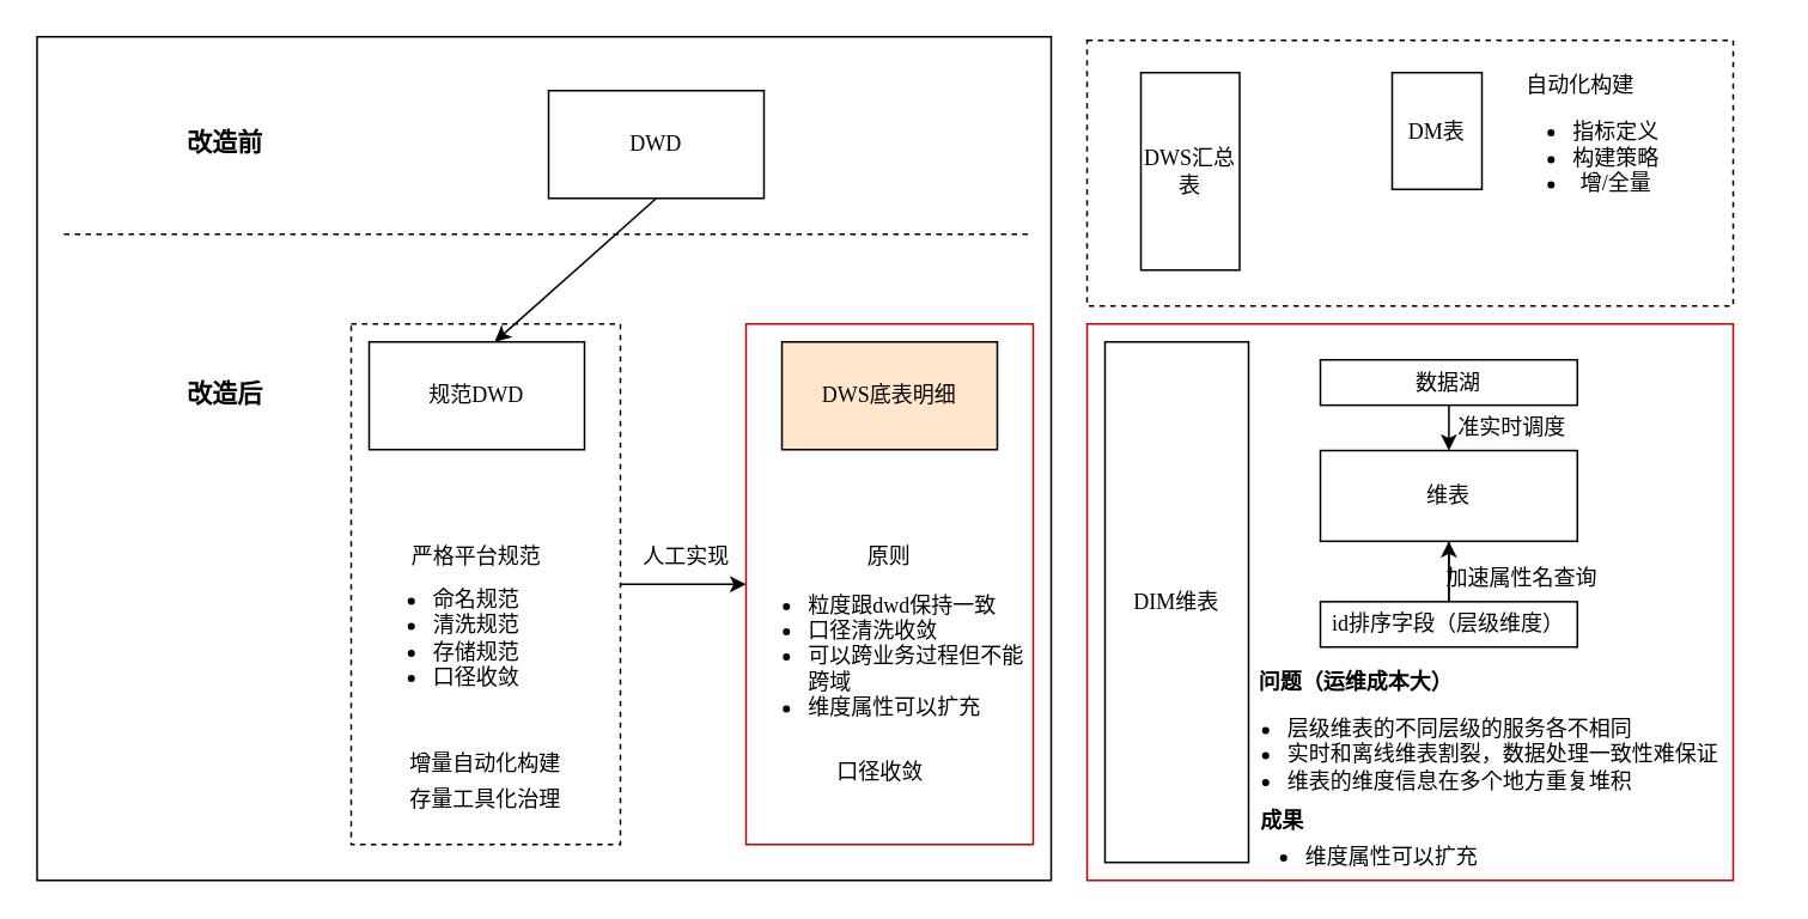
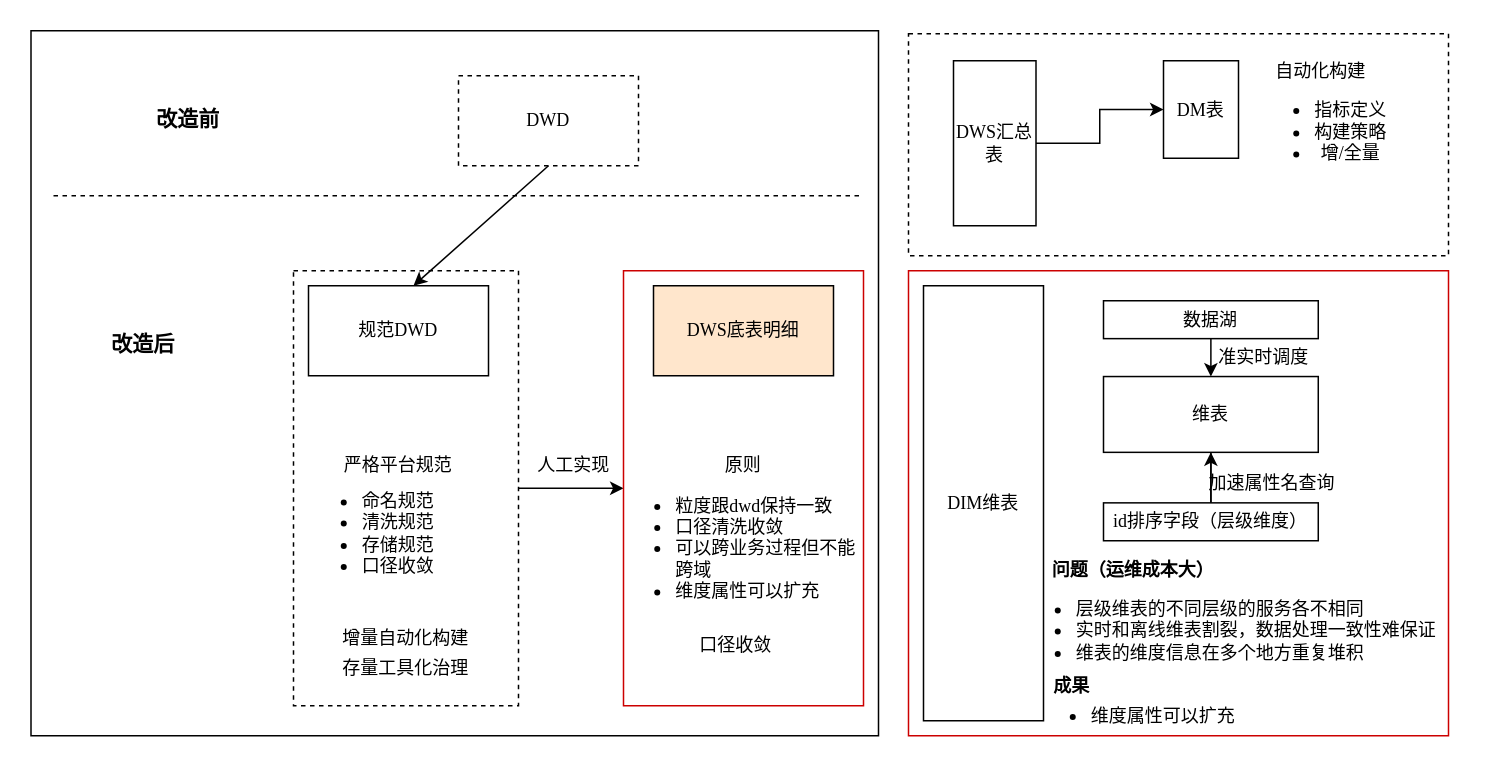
  <mxCell id="0" />
  <mxCell id="1" parent="0" />
  <mxCell id="2" style="edgeStyle=orthogonalEdgeStyle;rounded=0;orthogonalLoop=1;jettySize=auto;html=1;exitX=0.5;exitY=1;exitDx=0;exitDy=0;entryX=0.5;entryY=0;entryDx=0;entryDy=0;fontFamily=微软雅黑;" parent="1" source="3" target="6" edge="1"><mxGeometry relative="1" as="geometry" /></mxCell>
  <mxCell id="3" value="数据湖" style="rounded=0;whiteSpace=wrap;html=1;fontFamily=微软雅黑;" parent="1" vertex="1"><mxGeometry x="255" y="250" width="250" height="30" as="geometry" /></mxCell>
  <mxCell id="4" style="edgeStyle=orthogonalEdgeStyle;rounded=0;orthogonalLoop=1;jettySize=auto;html=1;exitX=0.5;exitY=0;exitDx=0;exitDy=0;entryX=0.5;entryY=1;entryDx=0;entryDy=0;fontFamily=微软雅黑;" parent="1" source="5" target="6" edge="1"><mxGeometry relative="1" as="geometry" /></mxCell>
  <mxCell id="5" value="id排序字段（层级维度）" style="rounded=0;whiteSpace=wrap;html=1;fontFamily=微软雅黑;" parent="1" vertex="1"><mxGeometry x="255" y="410" width="250" height="30" as="geometry" /></mxCell>
  <mxCell id="6" value="维表" style="rounded=0;whiteSpace=wrap;html=1;fontFamily=微软雅黑;" parent="1" vertex="1"><mxGeometry x="255" y="310" width="250" height="60" as="geometry" /></mxCell>
  <mxCell id="7" value="准实时调度" style="text;html=1;strokeColor=none;fillColor=none;align=center;verticalAlign=middle;whiteSpace=wrap;rounded=0;fontFamily=微软雅黑;" parent="1" vertex="1"><mxGeometry x="385" y="280" width="70" height="30" as="geometry" /></mxCell>
  <mxCell id="8" value="加速后端属性名查询" style="text;html=1;strokeColor=none;fillColor=none;align=center;verticalAlign=middle;whiteSpace=wrap;rounded=0;fontFamily=微软雅黑;" parent="1" vertex="1"><mxGeometry x="385" y="380" width="110" height="30" as="geometry" /></mxCell>
  <mxCell id="9" value="" style="rounded=0;whiteSpace=wrap;html=1;fontFamily=微软雅黑;" diagramCategory="general" diagramName="Rectangle" vertex="1" parent="1"><mxGeometry x="20" y="20" width="565" height="470" as="geometry" /></mxCell>
  <mxCell id="10" value="" style="rounded=0;whiteSpace=wrap;html=1;strokeColor=#CC0000;fontFamily=微软雅黑;" diagramCategory="general" diagramName="Rectangle" vertex="1" parent="1"><mxGeometry x="605" y="180" width="360" height="310" as="geometry" /></mxCell>
  <mxCell id="11" value="" style="rounded=0;whiteSpace=wrap;html=1;dashed=1;fontFamily=微软雅黑;" diagramCategory="general" diagramName="Rectangle" vertex="1" parent="1"><mxGeometry x="605" y="22" width="360" height="148" as="geometry" /></mxCell>
  <mxCell id="12" value="" style="edgeStyle=orthogonalEdgeStyle;rounded=0;orthogonalLoop=1;jettySize=auto;html=1;fontFamily=微软雅黑;" edge="1" parent="1" source="13" target="14"><mxGeometry relative="1" as="geometry" /></mxCell>
  <mxCell id="13" value="" style="rounded=0;whiteSpace=wrap;html=1;dashed=1;fontFamily=微软雅黑;" diagramCategory="general" diagramName="Rectangle" vertex="1" parent="1"><mxGeometry x="195" y="180" width="150" height="290" as="geometry" /></mxCell>
  <mxCell id="14" value="" style="rounded=0;whiteSpace=wrap;html=1;strokeColor=#CC0000;fontFamily=微软雅黑;" diagramCategory="general" diagramName="Rectangle" vertex="1" parent="1"><mxGeometry x="415" y="180" width="160" height="290" as="geometry" /></mxCell>
- <mxCell id="15" value="DWD" style="rounded=0;whiteSpace=wrap;html=1;fontFamily=微软雅黑;" diagramCategory="general" diagramName="Rectangle" vertex="1" parent="1"><mxGeometry x="305" y="50" width="120" height="60" as="geometry" /></mxCell>
+ <mxCell id="15" value="DWD" style="rounded=0;whiteSpace=wrap;html=1;fontFamily=微软雅黑;dashed=1;" diagramCategory="general" diagramName="Rectangle" vertex="1" parent="1"><mxGeometry x="305" y="50" width="120" height="60" as="geometry" /></mxCell>
  <mxCell id="16" value="" style="endArrow=classic;html=1;exitX=0.5;exitY=1;exitDx=0;exitDy=0;fontFamily=微软雅黑;" diagramCategory="general" diagramName="DirectionalConnector" edge="1" parent="1" source="15"><mxGeometry width="50" height="50" relative="1" as="geometry"><mxPoint x="225" y="240" as="sourcePoint" /><mxPoint x="275" y="190" as="targetPoint" /></mxGeometry></mxCell>
  <mxCell id="17" value="&lt;b&gt;&lt;font style=&quot;font-size: 14px;&quot;&gt;改造前&lt;/font&gt;&lt;/b&gt;" style="text;html=1;strokeColor=none;fillColor=none;align=center;verticalAlign=middle;whiteSpace=wrap;rounded=0;fontFamily=微软雅黑;" diagramCategory="general" diagramName="text" vertex="1" parent="1"><mxGeometry x="85" y="70" width="80" height="20" as="geometry" /></mxCell>
- <mxCell id="18" value="&lt;b&gt;&lt;font style=&quot;font-size: 14px;&quot;&gt;改造后&lt;/font&gt;&lt;/b&gt;" style="text;html=1;strokeColor=none;fillColor=none;align=center;verticalAlign=middle;whiteSpace=wrap;rounded=0;fontFamily=微软雅黑;" diagramCategory="general" diagramName="text" vertex="1" parent="1"><mxGeometry x="85" y="210" width="80" height="20" as="geometry" /></mxCell>
+ <mxCell id="18" value="&lt;b&gt;&lt;font style=&quot;font-size: 14px;&quot;&gt;改造后&lt;/font&gt;&lt;/b&gt;" style="text;html=1;strokeColor=none;fillColor=none;align=center;verticalAlign=middle;whiteSpace=wrap;rounded=0;fontFamily=微软雅黑;" diagramCategory="general" diagramName="text" vertex="1" parent="1"><mxGeometry x="55" y="220" width="80" height="20" as="geometry" /></mxCell>
  <mxCell id="19" value="规范DWD" style="rounded=0;whiteSpace=wrap;html=1;fontFamily=微软雅黑;" diagramCategory="general" diagramName="Rectangle" vertex="1" parent="1"><mxGeometry x="205" y="190" width="120" height="60" as="geometry" /></mxCell>
  <mxCell id="20" value="DWS底表明细" style="rounded=0;whiteSpace=wrap;html=1;fontFamily=微软雅黑;fillColor=#ffe6cc;" diagramCategory="general" diagramName="Rectangle" vertex="1" parent="1"><mxGeometry x="435" y="190" width="120" height="60" as="geometry" /></mxCell>
  <mxCell id="21" value="人工实现" style="text;html=1;strokeColor=none;fillColor=none;align=center;verticalAlign=middle;whiteSpace=wrap;rounded=0;dashed=1;fontFamily=微软雅黑;" diagramCategory="general" diagramName="text" vertex="1" parent="1"><mxGeometry x="357" y="300" width="50" height="20" as="geometry" /></mxCell>
  <mxCell id="22" value="&lt;ul&gt;&lt;li&gt;命名规范&lt;/li&gt;&lt;li&gt;清洗规范&lt;/li&gt;&lt;li&gt;存储规范&lt;/li&gt;&lt;li&gt;口径收敛&lt;/li&gt;&lt;/ul&gt;" style="text;html=1;strokeColor=none;fillColor=none;align=center;verticalAlign=middle;whiteSpace=wrap;rounded=0;dashed=1;fontFamily=微软雅黑;" diagramCategory="general" diagramName="text" vertex="1" parent="1"><mxGeometry x="195" y="340" width="100" height="30" as="geometry" /></mxCell>
  <mxCell id="23" value="原则" style="text;html=1;strokeColor=none;fillColor=none;align=center;verticalAlign=middle;whiteSpace=wrap;rounded=0;dashed=1;fontFamily=微软雅黑;" diagramCategory="general" diagramName="text" vertex="1" parent="1"><mxGeometry x="450" y="300" width="90" height="20" as="geometry" /></mxCell>
  <mxCell id="24" value="&lt;ul&gt;&lt;li style=&quot;text-align: left; &quot;&gt;粒度跟dwd保持一致&lt;/li&gt;&lt;li style=&quot;text-align: left; &quot;&gt;口径清洗收敛&lt;/li&gt;&lt;li style=&quot;text-align: left; &quot;&gt;可以跨业务过程但不能跨域&lt;/li&gt;&lt;li style=&quot;text-align: left; &quot;&gt;维度属性可以扩充&lt;/li&gt;&lt;/ul&gt;" style="text;html=1;strokeColor=none;fillColor=none;align=center;verticalAlign=middle;whiteSpace=wrap;rounded=0;dashed=1;fontFamily=微软雅黑;" diagramCategory="general" diagramName="text" vertex="1" parent="1"><mxGeometry x="409" y="350" width="170" height="30" as="geometry" /></mxCell>
  <mxCell id="25" value="严格平台规范" style="text;html=1;strokeColor=none;fillColor=none;align=center;verticalAlign=middle;whiteSpace=wrap;rounded=0;dashed=1;fontFamily=微软雅黑;" diagramCategory="general" diagramName="text" vertex="1" parent="1"><mxGeometry x="220" y="300" width="90" height="20" as="geometry" /></mxCell>
  <mxCell id="26" value="口径收敛" style="text;html=1;strokeColor=none;fillColor=none;align=center;verticalAlign=middle;whiteSpace=wrap;rounded=0;dashed=1;fontFamily=微软雅黑;" diagramCategory="general" diagramName="text" vertex="1" parent="1"><mxGeometry x="445" y="420" width="90" height="20" as="geometry" /></mxCell>
  <mxCell id="27" value="" style="endArrow=none;dashed=1;html=1;fontFamily=微软雅黑;" diagramCategory="general" diagramName="dashed" edge="1" parent="1"><mxGeometry width="50" height="50" relative="1" as="geometry"><mxPoint x="35" y="130" as="sourcePoint" /><mxPoint x="575" y="130" as="targetPoint" /></mxGeometry></mxCell>
+ <mxCell id="28" style="edgeStyle=orthogonalEdgeStyle;rounded=0;orthogonalLoop=1;jettySize=auto;html=1;exitX=1;exitY=0.5;exitDx=0;exitDy=0;entryX=0;entryY=0.5;entryDx=0;entryDy=0;fontFamily=微软雅黑;" edge="1" parent="1" source="29" target="30"><mxGeometry relative="1" as="geometry" /></mxCell>
  <mxCell id="29" value="DWS汇总表" style="rounded=0;whiteSpace=wrap;html=1;fontFamily=微软雅黑;" diagramCategory="general" diagramName="Rectangle" vertex="1" parent="1"><mxGeometry x="635" y="40" width="55" height="110" as="geometry" /></mxCell>
  <mxCell id="30" value="DM表" style="rounded=0;whiteSpace=wrap;html=1;fontFamily=微软雅黑;" diagramCategory="general" diagramName="Rectangle" vertex="1" parent="1"><mxGeometry x="775" y="40" width="50" height="65" as="geometry" /></mxCell>
  <mxCell id="31" value="存量工具化治理" style="text;html=1;strokeColor=none;fillColor=none;align=center;verticalAlign=middle;whiteSpace=wrap;rounded=0;fontFamily=微软雅黑;" diagramCategory="general" diagramName="text" vertex="1" parent="1"><mxGeometry x="215" y="435" width="110" height="20" as="geometry" /></mxCell>
  <mxCell id="32" value="增量自动化构建" style="text;html=1;strokeColor=none;fillColor=none;align=center;verticalAlign=middle;whiteSpace=wrap;rounded=0;dashed=1;fontFamily=微软雅黑;" diagramCategory="general" diagramName="text" vertex="1" parent="1"><mxGeometry x="225" y="415" width="90" height="20" as="geometry" /></mxCell>
  <mxCell id="33" value="DIM维表" style="rounded=0;whiteSpace=wrap;html=1;fontFamily=微软雅黑;" diagramCategory="general" diagramName="Rectangle" vertex="1" parent="1"><mxGeometry x="615" y="190" width="80" height="290" as="geometry" /></mxCell>
  <mxCell id="34" value="" style="group;fontFamily=微软雅黑;" connectable="0" vertex="1" parent="1"><mxGeometry x="735" y="200" width="160" height="160" as="geometry" /></mxCell>
  <mxCell id="35" value="数据湖" style="rounded=0;whiteSpace=wrap;html=1;fontFamily=微软雅黑;" vertex="1" parent="34"><mxGeometry width="143.182" height="25.263" as="geometry" /></mxCell>
  <mxCell id="36" value="" style="edgeStyle=orthogonalEdgeStyle;rounded=0;orthogonalLoop=1;jettySize=auto;html=1;fontFamily=微软雅黑;" edge="1" parent="34" source="37"><mxGeometry relative="1" as="geometry"><mxPoint x="71.591" y="54.737" as="targetPoint" /></mxGeometry></mxCell>
  <mxCell id="37" value="id排序字段（层级维度）" style="rounded=0;whiteSpace=wrap;html=1;fontFamily=微软雅黑;" vertex="1" parent="34"><mxGeometry y="134.737" width="143.182" height="25.263" as="geometry" /></mxCell>
  <mxCell id="38" value="维表" style="rounded=0;whiteSpace=wrap;html=1;fontFamily=微软雅黑;" vertex="1" parent="34"><mxGeometry y="50.526" width="143.182" height="50.526" as="geometry" /></mxCell>
  <mxCell id="39" style="edgeStyle=orthogonalEdgeStyle;rounded=0;orthogonalLoop=1;jettySize=auto;html=1;exitX=0.5;exitY=1;exitDx=0;exitDy=0;entryX=0.5;entryY=0;entryDx=0;entryDy=0;fontFamily=微软雅黑;" edge="1" parent="34" source="35" target="38"><mxGeometry relative="1" as="geometry" /></mxCell>
  <mxCell id="40" style="edgeStyle=orthogonalEdgeStyle;rounded=0;orthogonalLoop=1;jettySize=auto;html=1;exitX=0.5;exitY=0;exitDx=0;exitDy=0;entryX=0.5;entryY=1;entryDx=0;entryDy=0;fontFamily=微软雅黑;" edge="1" parent="34" source="37" target="38"><mxGeometry relative="1" as="geometry" /></mxCell>
  <mxCell id="41" value="准实时调度" style="text;html=1;strokeColor=none;fillColor=none;align=center;verticalAlign=middle;whiteSpace=wrap;rounded=0;fontFamily=微软雅黑;" vertex="1" parent="34"><mxGeometry x="74.45" y="25.26" width="65.55" height="25.26" as="geometry" /></mxCell>
  <mxCell id="42" value="加速属性名查询" style="text;html=1;strokeColor=none;fillColor=none;align=center;verticalAlign=middle;whiteSpace=wrap;rounded=0;fontFamily=微软雅黑;" vertex="1" parent="34"><mxGeometry x="64.77" y="109.48" width="95.23" height="25.26" as="geometry" /></mxCell>
  <mxCell id="43" value="自动化构建&lt;br&gt;&lt;ul&gt;&lt;li&gt;指标定义&lt;/li&gt;&lt;li&gt;构建策略&lt;/li&gt;&lt;li&gt;增/全量&lt;/li&gt;&lt;/ul&gt;" style="text;html=1;strokeColor=none;fillColor=none;align=center;verticalAlign=middle;whiteSpace=wrap;rounded=0;dashed=1;fontFamily=微软雅黑;" diagramCategory="general" diagramName="text" vertex="1" parent="1"><mxGeometry x="835" y="70" width="90" height="20" as="geometry" /></mxCell>
  <mxCell id="44" value="&lt;ul&gt;&lt;li&gt;维度属性可以扩充&lt;/li&gt;&lt;/ul&gt;" style="text;html=1;strokeColor=none;fillColor=none;align=center;verticalAlign=middle;whiteSpace=wrap;rounded=0;dashed=1;fontFamily=微软雅黑;" diagramCategory="general" diagramName="text" vertex="1" parent="1"><mxGeometry x="665" y="467" width="180" height="20" as="geometry" /></mxCell>
  <mxCell id="45" value="&lt;div&gt;&lt;ul&gt;&lt;li&gt;层级维表的不同层级的服务各不相同&lt;/li&gt;&lt;li&gt;实时和离线维表割裂，数据处理一致性难保证&lt;/li&gt;&lt;li&gt;维表的维度信息在多个地方重复堆积&lt;/li&gt;&lt;/ul&gt;&lt;/div&gt;&lt;span&gt;&lt;/span&gt;" style="text;html=1;strokeColor=none;fillColor=none;align=left;verticalAlign=middle;whiteSpace=wrap;rounded=0;dashed=1;fontFamily=微软雅黑;" diagramCategory="general" diagramName="text" vertex="1" parent="1"><mxGeometry x="675" y="410" width="310" height="20" as="geometry" /></mxCell>
  <mxCell id="46" value="&lt;b&gt;问题（运维成本大）&lt;/b&gt;" style="text;html=1;strokeColor=none;fillColor=none;align=center;verticalAlign=middle;whiteSpace=wrap;rounded=0;dashed=1;fontFamily=微软雅黑;" diagramCategory="general" diagramName="text" vertex="1" parent="1"><mxGeometry x="695" y="370" width="120" height="20" as="geometry" /></mxCell>
  <mxCell id="47" value="&lt;b&gt;成果&lt;/b&gt;" style="text;html=1;strokeColor=none;fillColor=none;align=left;verticalAlign=middle;whiteSpace=wrap;rounded=0;dashed=1;fontFamily=微软雅黑;" diagramCategory="general" diagramName="text" vertex="1" parent="1"><mxGeometry x="700" y="447" width="120" height="20" as="geometry" /></mxCell>
